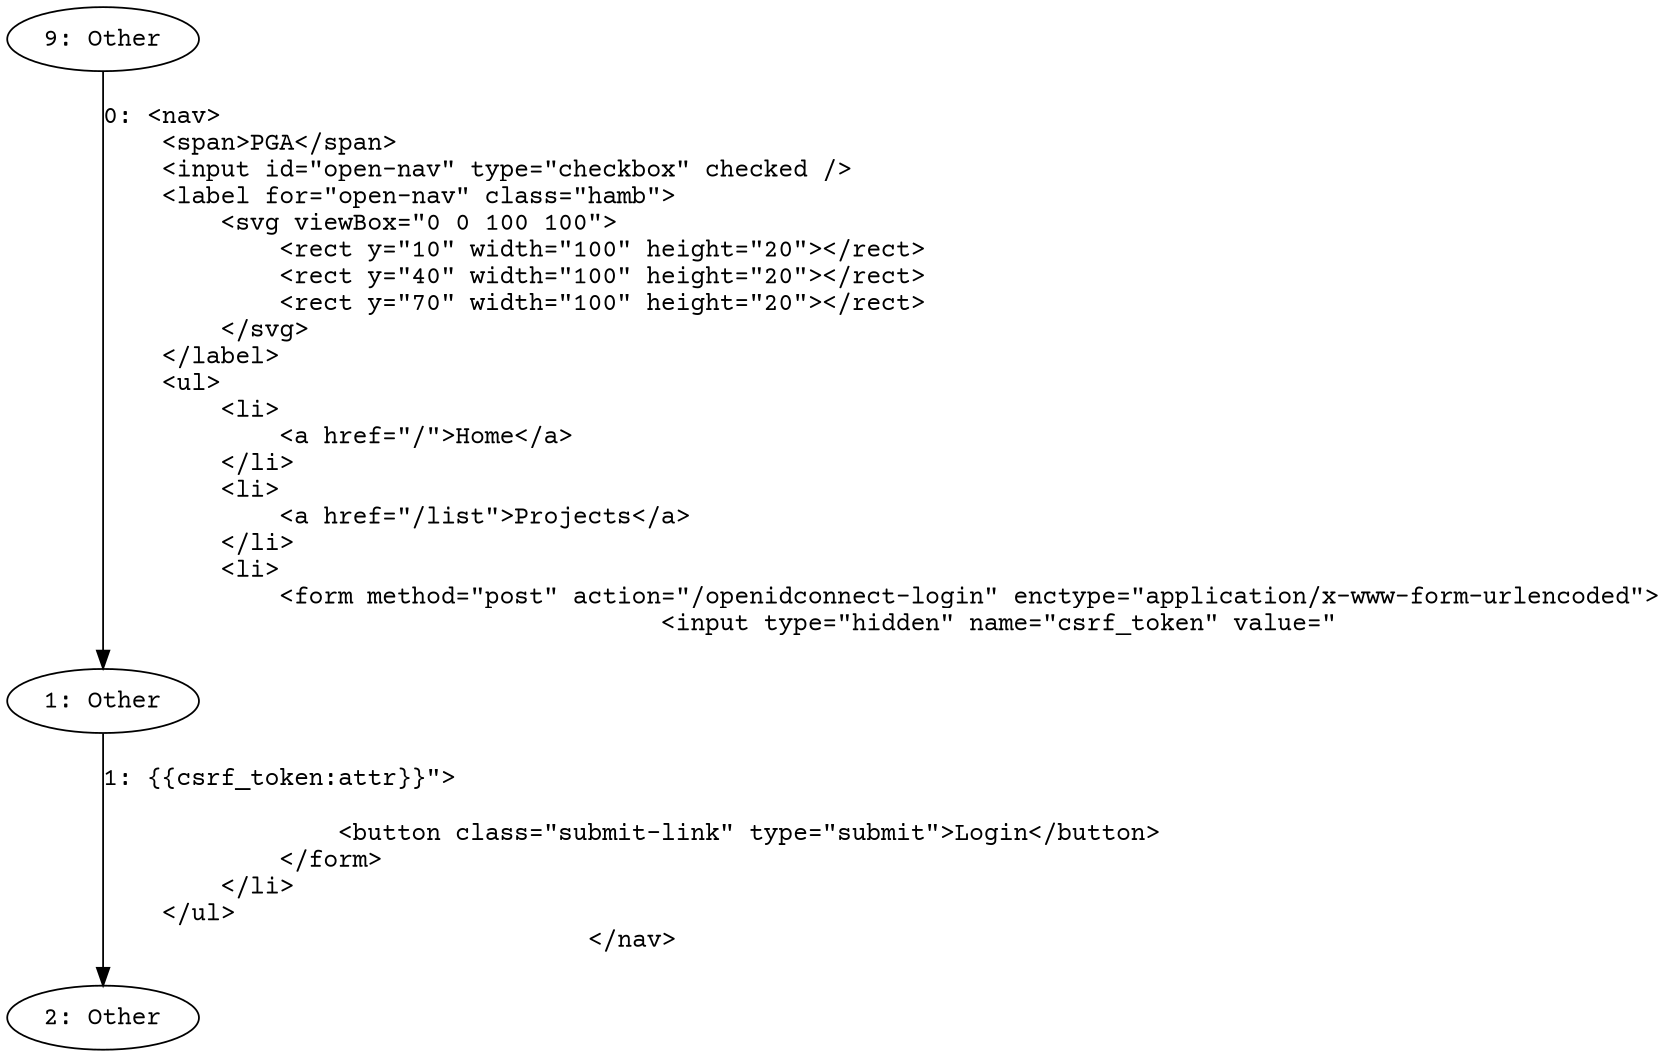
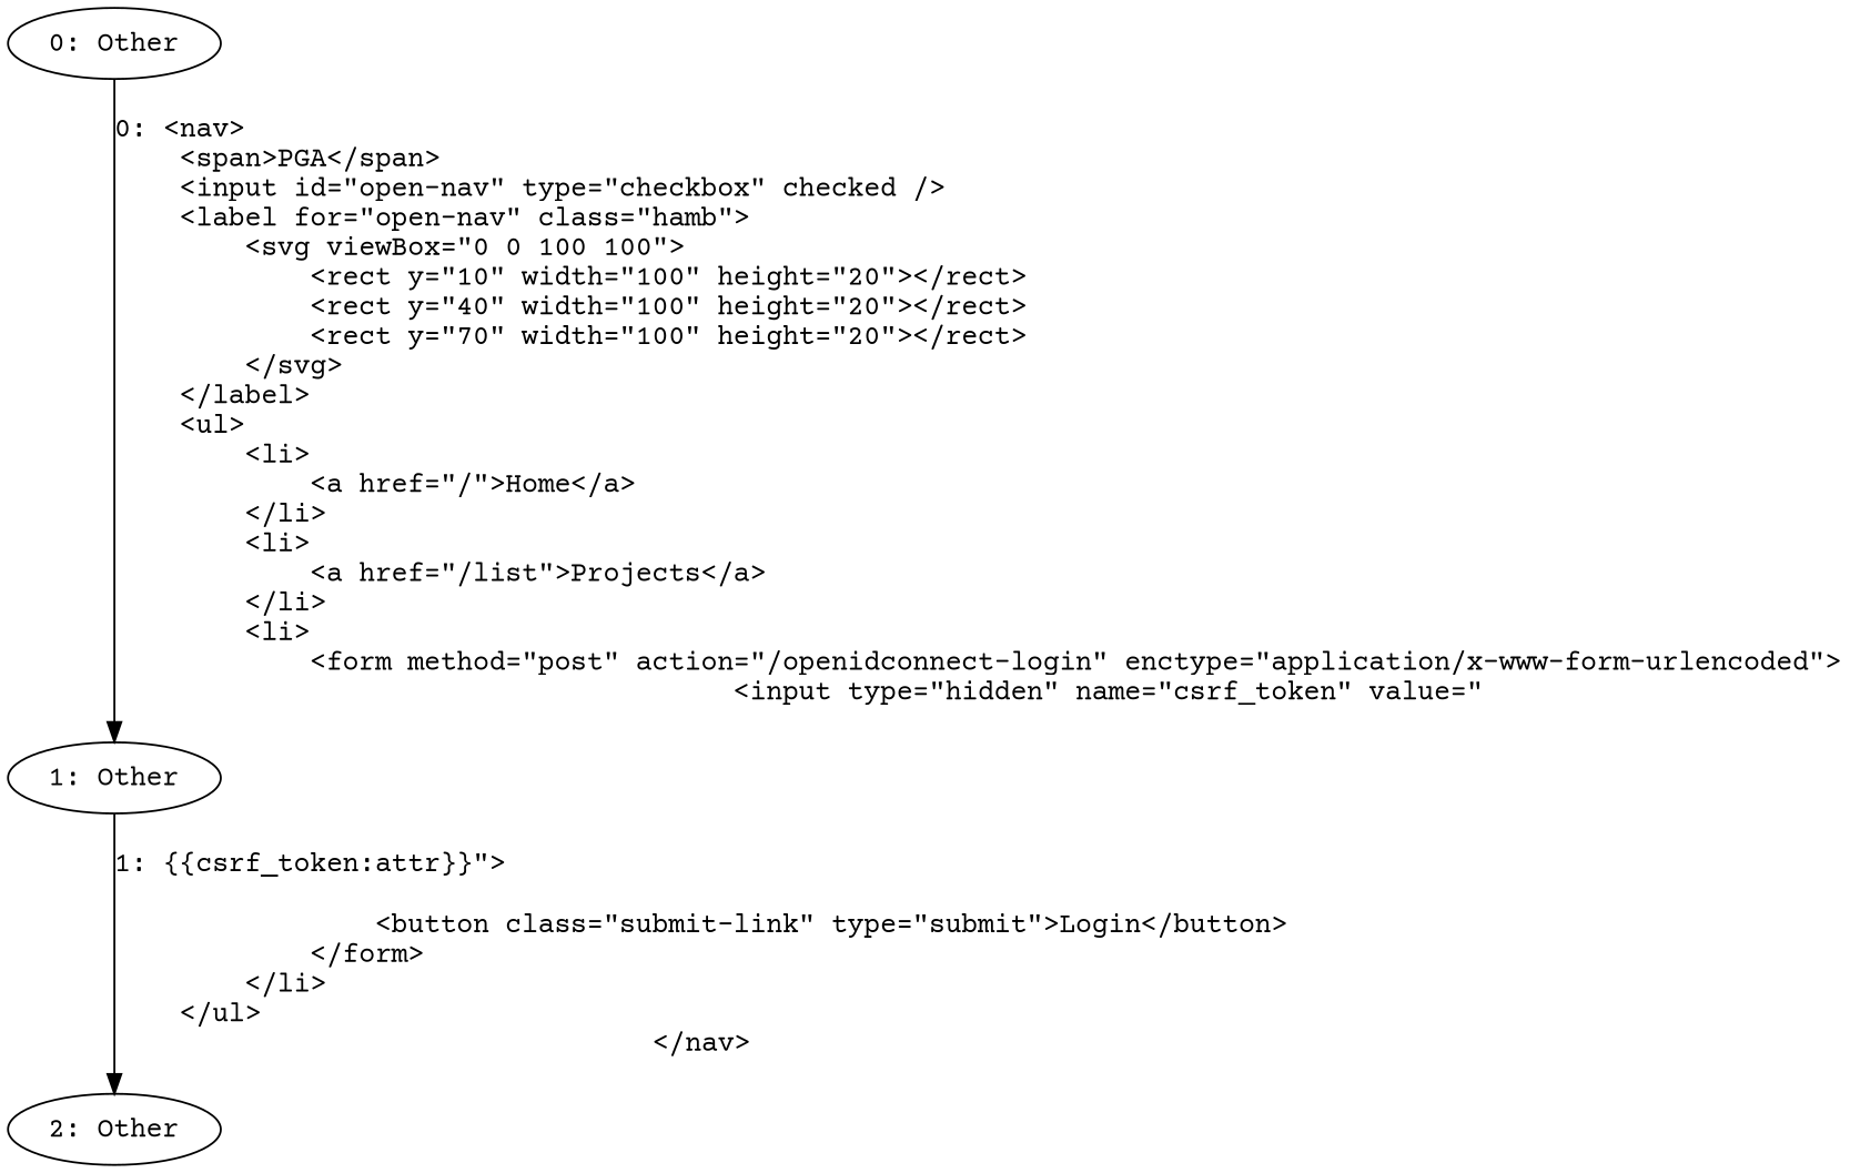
  digraph {
    fontname="Courier Prime"
    node [fontname="Courier Prime"]
    edge [fontname="Courier Prime"]
-   n1 [label="9: Other"]
+   n1 [label="0: Other"]
    n2 [label="1: Other"]
    n3 [label="2: Other"]
    n1 -> n2 [label="0: <nav>\l    <span>PGA</span>\l    <input id=\"open-nav\" type=\"checkbox\" checked />\l    <label for=\"open-nav\" class=\"hamb\">\l        <svg viewBox=\"0 0 100 100\">\l            <rect y=\"10\" width=\"100\" height=\"20\"></rect>\l            <rect y=\"40\" width=\"100\" height=\"20\"></rect>\l            <rect y=\"70\" width=\"100\" height=\"20\"></rect>\l        </svg>\l    </label>\l    <ul>\l        <li>\l            <a href=\"/\">Home</a>\l        </li>\l        <li>\l            <a href=\"/list\">Projects</a>\l        </li>\l        <li>\l            <form method=\"post\" action=\"/openidconnect-login\" enctype=\"application/x-www-form-urlencoded\">\l                <input type=\"hidden\" name=\"csrf_token\" value=\""]
    n2 -> n3 [label="1: {{csrf_token:attr}}\">\l\l                <button class=\"submit-link\" type=\"submit\">Login</button>\l            </form>\l        </li>\l    </ul>\l</nav>"]
  }
